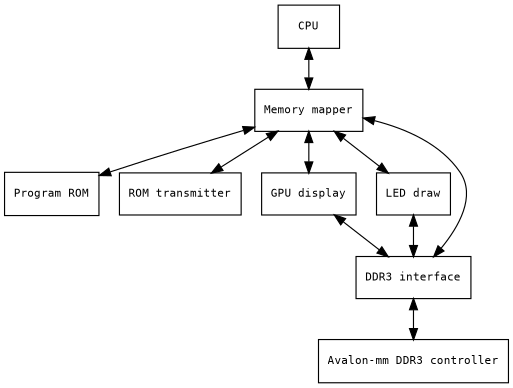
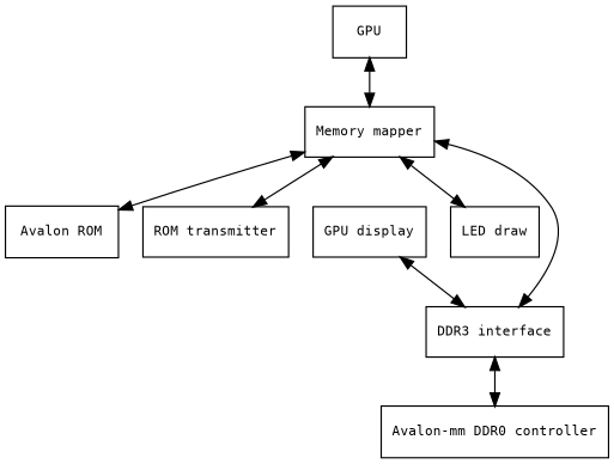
  digraph {
    compound=true
    fontname="DejaVu Sans Mono"
    fontsize=10
    node [fontname="DejaVu Sans Mono" fontsize=10 shape=record]
    edge [dir=both fontname="DejaVu Sans Mono"]
-   n1 [label="Program ROM"]
+   n1 [label="Avalon ROM"]
    n2 [label="ROM transmitter"]
    n3 [label="GPU display"]
    n4 [label="LED draw"]
    n5 [label="DDR3 interface"]
-   n6 [label="Avalon-mm DDR3 controller"]
-   n7 [label=CPU]
+   n6 [label="Avalon-mm DDR0 controller"]
+   n7 [label=GPU]
    n8 [label="Memory mapper"]
    subgraph sub_1 {
      rank=same
      n1
      n2
    }
    subgraph sub_2 {
      rank=same
      n3
      n4
    }
    subgraph sub_3 {
      rank=same
      n5
    }
    subgraph sub_4 {
      rank=same
      n6
    }
    n3 -> n5
-   n4 -> n5
    n5 -> n6
    n7 -> n8
    n8 -> n1
    n8 -> n2
-   n8 -> n3
    n8 -> n4
    n8 -> n5
  }
